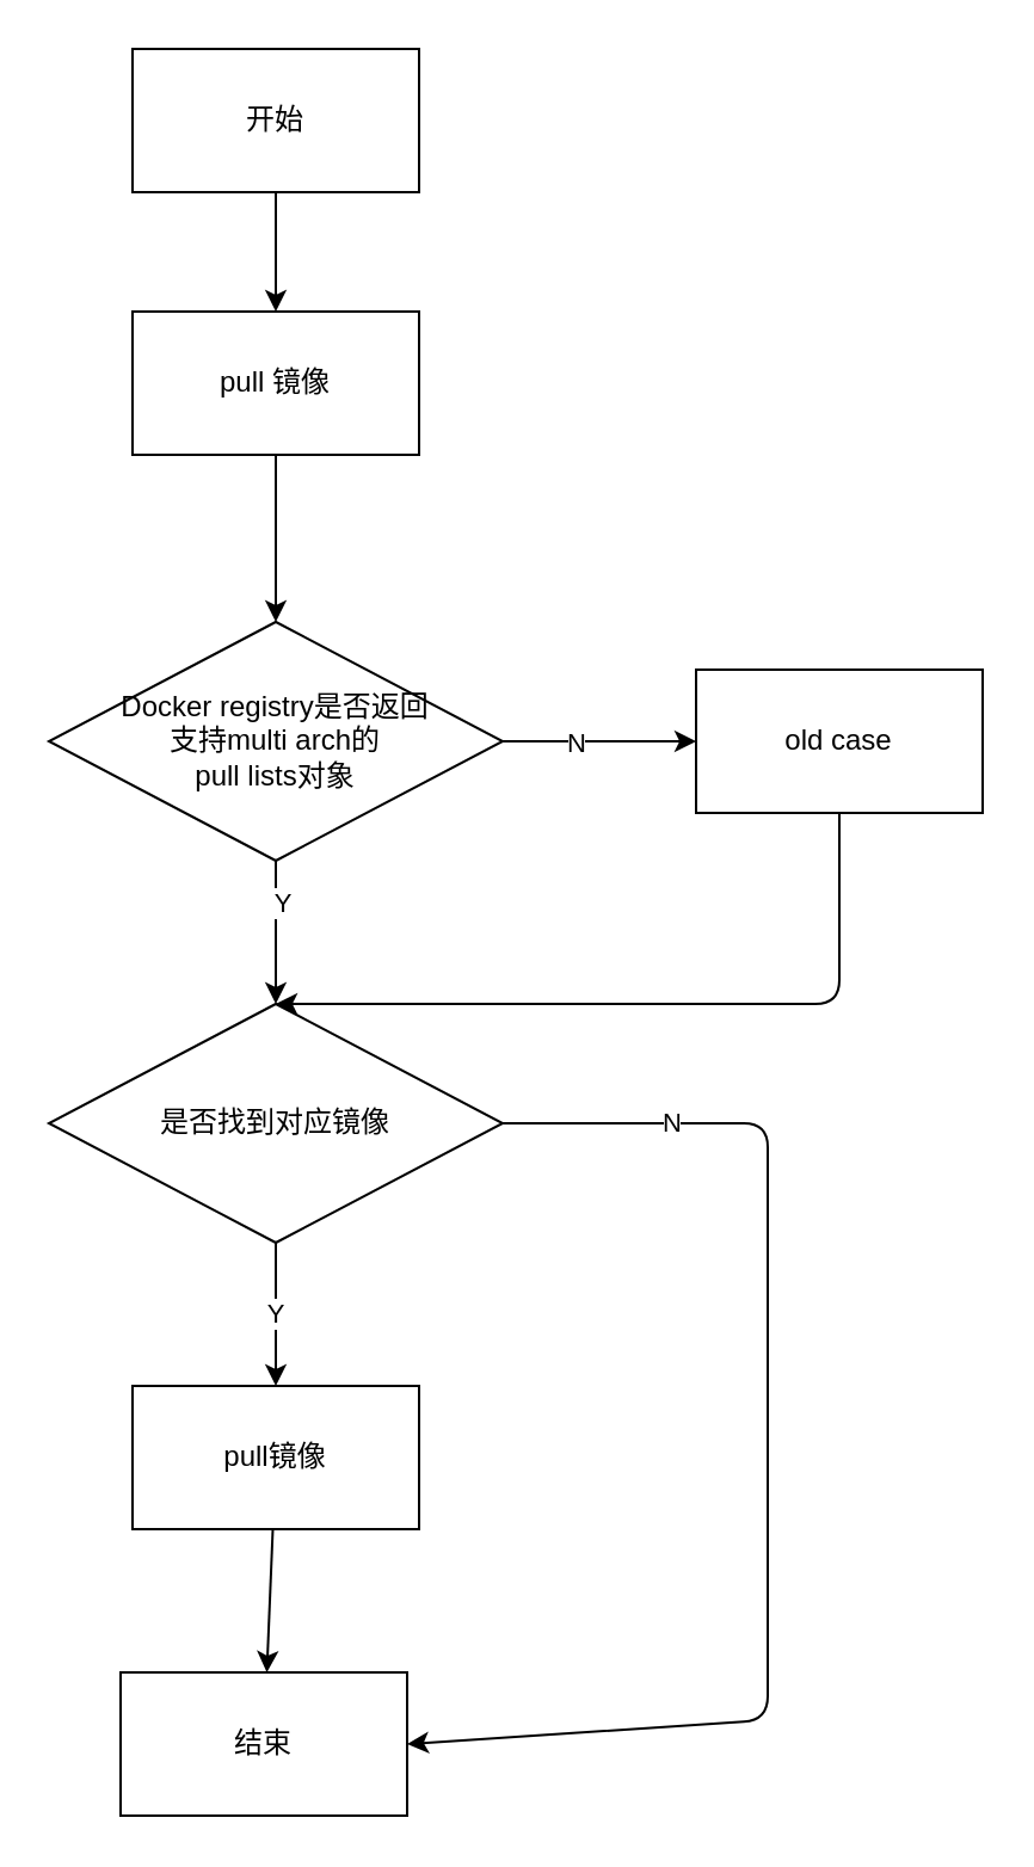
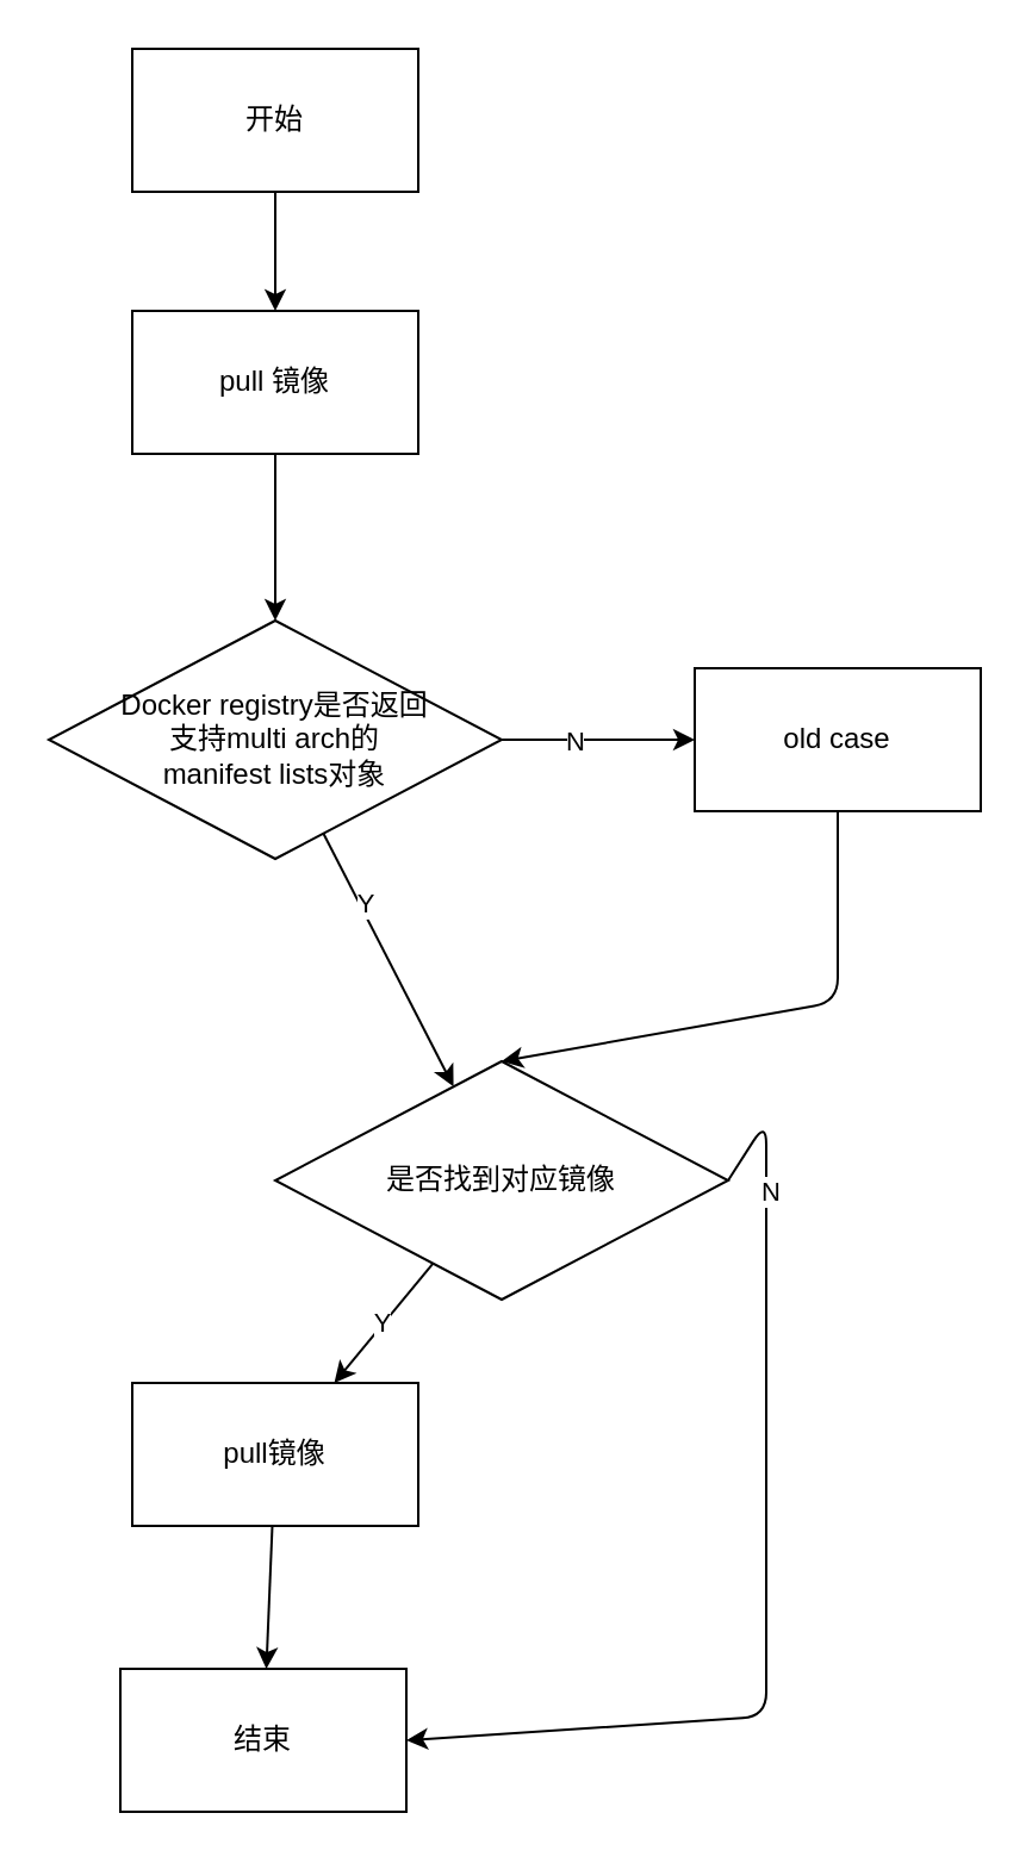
  <mxCell id="0" />
  <mxCell id="1" parent="0" />
  <mxCell id="2" value="" style="edgeStyle=none;html=1;" edge="1" parent="1" source="3" target="5"><mxGeometry relative="1" as="geometry" /></mxCell>
  <mxCell id="3" value="开始" style="rounded=0;whiteSpace=wrap;html=1;" vertex="1" parent="1"><mxGeometry x="55" y="20" width="120" height="60" as="geometry" /></mxCell>
  <mxCell id="4" value="" style="edgeStyle=none;html=1;" edge="1" parent="1" source="5" target="10"><mxGeometry relative="1" as="geometry" /></mxCell>
  <mxCell id="5" value="pull 镜像" style="whiteSpace=wrap;html=1;rounded=0;" vertex="1" parent="1"><mxGeometry x="55" y="130" width="120" height="60" as="geometry" /></mxCell>
  <mxCell id="6" value="" style="edgeStyle=none;html=1;" edge="1" parent="1" source="10" target="14"><mxGeometry relative="1" as="geometry" /></mxCell>
  <mxCell id="7" value="Y" style="edgeLabel;html=1;align=center;verticalAlign=middle;resizable=0;points=[];" vertex="1" connectable="0" parent="6"><mxGeometry x="-0.433" y="2" relative="1" as="geometry"><mxPoint as="offset" /></mxGeometry></mxCell>
  <mxCell id="8" value="" style="edgeStyle=none;html=1;" edge="1" parent="1" source="10" target="16"><mxGeometry relative="1" as="geometry" /></mxCell>
  <mxCell id="9" value="N" style="edgeLabel;html=1;align=center;verticalAlign=middle;resizable=0;points=[];" vertex="1" connectable="0" parent="8"><mxGeometry x="-0.259" relative="1" as="geometry"><mxPoint as="offset" /></mxGeometry></mxCell>
- <mxCell id="10" value="Docker registry是否返回&lt;br&gt;支持multi arch的&lt;br&gt;pull lists对象" style="rhombus;whiteSpace=wrap;html=1;rounded=0;" vertex="1" parent="1"><mxGeometry x="20" y="260" width="190" height="100" as="geometry" /></mxCell>
+ <mxCell id="10" value="Docker registry是否返回&lt;br&gt;支持multi arch的&lt;br&gt;manifest lists对象" style="rhombus;whiteSpace=wrap;html=1;rounded=0;" vertex="1" parent="1"><mxGeometry x="20" y="260" width="190" height="100" as="geometry" /></mxCell>
  <mxCell id="11" value="Y" style="edgeStyle=none;html=1;" edge="1" parent="1" source="14" target="18"><mxGeometry relative="1" as="geometry" /></mxCell>
  <mxCell id="12" style="edgeStyle=none;html=1;exitX=1;exitY=0.5;exitDx=0;exitDy=0;entryX=1;entryY=0.5;entryDx=0;entryDy=0;" edge="1" parent="1" source="14" target="19"><mxGeometry relative="1" as="geometry"><Array as="points"><mxPoint x="321" y="470" /><mxPoint x="321" y="720" /></Array></mxGeometry></mxCell>
  <mxCell id="13" value="N" style="edgeLabel;html=1;align=center;verticalAlign=middle;resizable=0;points=[];" vertex="1" connectable="0" parent="12"><mxGeometry x="-0.728" y="1" relative="1" as="geometry"><mxPoint as="offset" /></mxGeometry></mxCell>
- <mxCell id="14" value="是否找到对应镜像" style="rhombus;whiteSpace=wrap;html=1;rounded=0;" vertex="1" parent="1"><mxGeometry x="20" y="420" width="190" height="100" as="geometry" /></mxCell>
+ <mxCell id="14" value="是否找到对应镜像" style="rhombus;whiteSpace=wrap;html=1;rounded=0;" vertex="1" parent="1"><mxGeometry x="115" y="445" width="190" height="100" as="geometry" /></mxCell>
  <mxCell id="15" style="edgeStyle=none;html=1;exitX=0.5;exitY=1;exitDx=0;exitDy=0;entryX=0.5;entryY=0;entryDx=0;entryDy=0;" edge="1" parent="1" source="16" target="14"><mxGeometry relative="1" as="geometry"><Array as="points"><mxPoint x="351" y="420" /></Array></mxGeometry></mxCell>
  <mxCell id="16" value="old case" style="whiteSpace=wrap;html=1;rounded=0;" vertex="1" parent="1"><mxGeometry x="291" y="280" width="120" height="60" as="geometry" /></mxCell>
  <mxCell id="17" value="" style="edgeStyle=none;html=1;" edge="1" parent="1" source="18" target="19"><mxGeometry relative="1" as="geometry" /></mxCell>
  <mxCell id="18" value="pull镜像" style="whiteSpace=wrap;html=1;rounded=0;" vertex="1" parent="1"><mxGeometry x="55" y="580" width="120" height="60" as="geometry" /></mxCell>
  <mxCell id="19" value="结束" style="whiteSpace=wrap;html=1;rounded=0;" vertex="1" parent="1"><mxGeometry x="50" y="700" width="120" height="60" as="geometry" /></mxCell>
